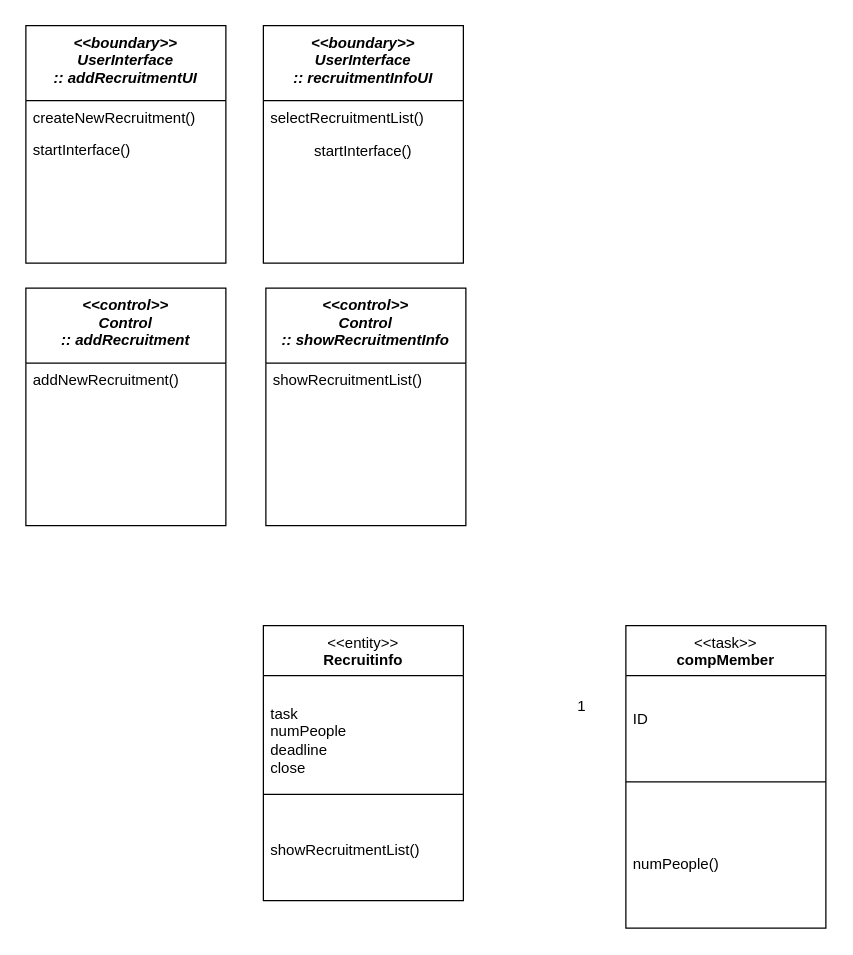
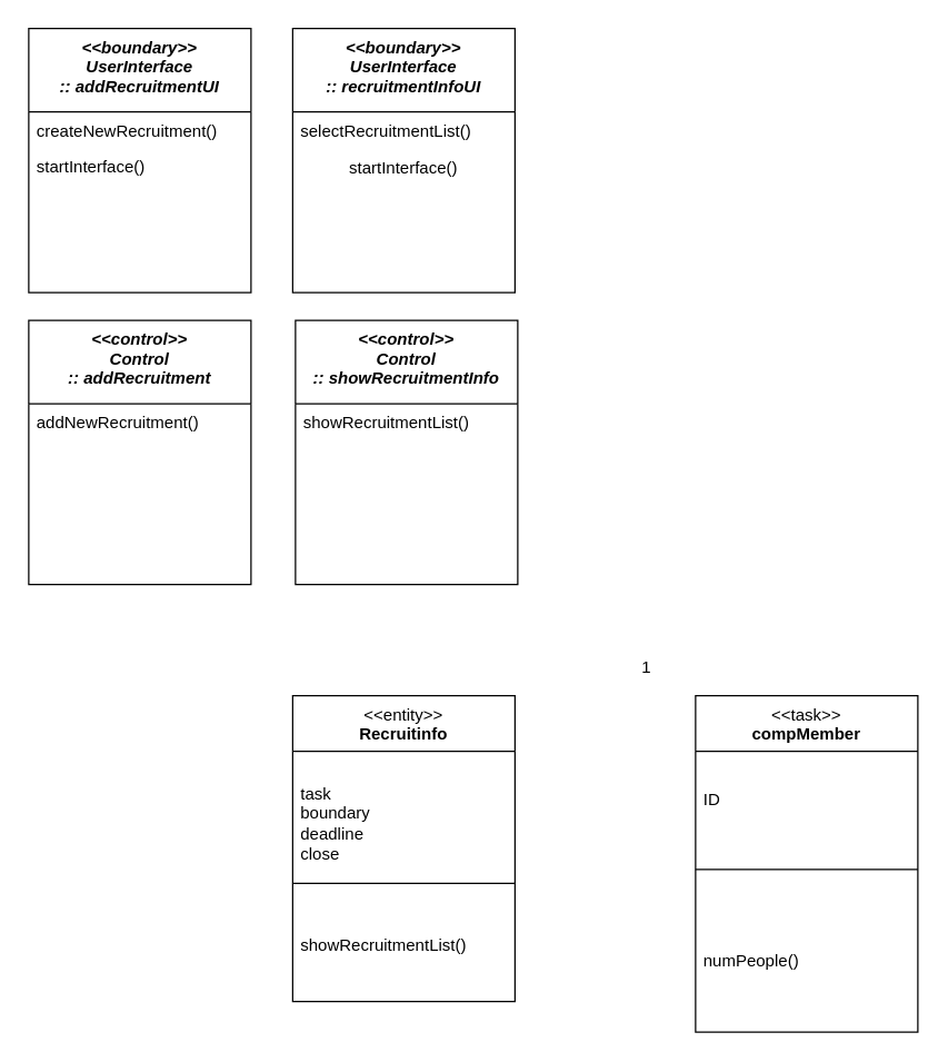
  <mxCell id="0" />
  <mxCell id="1" parent="0" />
  <mxCell id="2" value="&lt;&lt;boundary&gt;&gt;&#10;UserInterface&#10;:: addRecruitmentUI" style="swimlane;fontStyle=3;align=center;verticalAlign=top;childLayout=stackLayout;horizontal=1;startSize=60;horizontalStack=0;resizeParent=1;resizeLast=0;collapsible=1;marginBottom=0;rounded=0;shadow=0;strokeWidth=1;" parent="1" vertex="1"><mxGeometry x="20" y="20" width="160" height="190" as="geometry"><mxRectangle x="30" y="70" width="160" height="26" as="alternateBounds" /></mxGeometry></mxCell>
  <mxCell id="3" value="createNewRecruitment()" style="text;align=left;verticalAlign=top;spacingLeft=4;spacingRight=4;overflow=hidden;rotatable=0;points=[[0,0.5],[1,0.5]];portConstraint=eastwest;" parent="2" vertex="1"><mxGeometry y="60" width="160" height="26" as="geometry" /></mxCell>
  <mxCell id="4" value="startInterface()" style="text;align=left;verticalAlign=top;spacingLeft=4;spacingRight=4;overflow=hidden;rotatable=0;points=[[0,0.5],[1,0.5]];portConstraint=eastwest;rounded=0;shadow=0;html=0;" parent="2" vertex="1"><mxGeometry y="86" width="160" height="26" as="geometry" /></mxCell>
  <mxCell id="5" value="&lt;&lt;boundary&gt;&gt;&#10;UserInterface&#10;:: recruitmentInfoUI" style="swimlane;fontStyle=3;align=center;verticalAlign=top;childLayout=stackLayout;horizontal=1;startSize=60;horizontalStack=0;resizeParent=1;resizeLast=0;collapsible=1;marginBottom=0;rounded=0;shadow=0;strokeWidth=1;" parent="1" vertex="1"><mxGeometry x="210" y="20" width="160" height="190" as="geometry"><mxRectangle x="230" y="140" width="160" height="26" as="alternateBounds" /></mxGeometry></mxCell>
  <mxCell id="6" value="selectRecruitmentList()" style="text;align=left;verticalAlign=top;spacingLeft=4;spacingRight=4;overflow=hidden;rotatable=0;points=[[0,0.5],[1,0.5]];portConstraint=eastwest;" parent="5" vertex="1"><mxGeometry y="60" width="160" height="26" as="geometry" /></mxCell>
  <mxCell id="7" value="startInterface()" style="text;html=1;strokeColor=none;fillColor=none;align=center;verticalAlign=middle;whiteSpace=wrap;rounded=0;" parent="5" vertex="1"><mxGeometry y="86" width="160" height="30" as="geometry" /></mxCell>
  <mxCell id="8" value="&lt;&lt;control&gt;&gt;&#10;Control&#10;:: addRecruitment" style="swimlane;fontStyle=3;align=center;verticalAlign=top;childLayout=stackLayout;horizontal=1;startSize=60;horizontalStack=0;resizeParent=1;resizeLast=0;collapsible=1;marginBottom=0;rounded=0;shadow=0;strokeWidth=1;" parent="1" vertex="1"><mxGeometry x="20" y="230" width="160" height="190" as="geometry"><mxRectangle x="30" y="70" width="160" height="26" as="alternateBounds" /></mxGeometry></mxCell>
  <mxCell id="9" value="addNewRecruitment()" style="text;align=left;verticalAlign=top;spacingLeft=4;spacingRight=4;overflow=hidden;rotatable=0;points=[[0,0.5],[1,0.5]];portConstraint=eastwest;" parent="8" vertex="1"><mxGeometry y="60" width="160" height="26" as="geometry" /></mxCell>
  <mxCell id="10" value="&lt;&lt;control&gt;&gt;&#10;Control&#10;:: showRecruitmentInfo" style="swimlane;fontStyle=3;align=center;verticalAlign=top;childLayout=stackLayout;horizontal=1;startSize=60;horizontalStack=0;resizeParent=1;resizeLast=0;collapsible=1;marginBottom=0;rounded=0;shadow=0;strokeWidth=1;" parent="1" vertex="1"><mxGeometry x="212" y="230" width="160" height="190" as="geometry"><mxRectangle x="30" y="70" width="160" height="26" as="alternateBounds" /></mxGeometry></mxCell>
  <mxCell id="11" value="showRecruitmentList()" style="text;align=left;verticalAlign=top;spacingLeft=4;spacingRight=4;overflow=hidden;rotatable=0;points=[[0,0.5],[1,0.5]];portConstraint=eastwest;" parent="10" vertex="1"><mxGeometry y="60" width="160" height="26" as="geometry" /></mxCell>
  <mxCell id="12" value="&amp;lt;&amp;lt;entity&amp;gt;&amp;gt;&lt;br&gt;&lt;b&gt;Recruitinfo&lt;/b&gt;" style="swimlane;fontStyle=0;align=center;verticalAlign=top;childLayout=stackLayout;horizontal=1;startSize=40;horizontalStack=0;resizeParent=1;resizeParentMax=0;resizeLast=0;collapsible=0;marginBottom=0;html=1;whiteSpace=wrap;" parent="1" vertex="1"><mxGeometry x="210" y="500" width="160" height="220" as="geometry" /></mxCell>
- <mxCell id="13" value="&lt;br&gt;task&lt;br&gt;numPeople&lt;br&gt;deadline&lt;br&gt;close" style="text;html=1;strokeColor=none;fillColor=none;align=left;verticalAlign=middle;spacingLeft=4;spacingRight=4;overflow=hidden;rotatable=0;points=[[0,0.5],[1,0.5]];portConstraint=eastwest;whiteSpace=wrap;" parent="12" vertex="1"><mxGeometry y="40" width="160" height="90" as="geometry" /></mxCell>
+ <mxCell id="13" value="&lt;br&gt;task&lt;br&gt;boundary&lt;br&gt;deadline&lt;br&gt;close" style="text;html=1;strokeColor=none;fillColor=none;align=left;verticalAlign=middle;spacingLeft=4;spacingRight=4;overflow=hidden;rotatable=0;points=[[0,0.5],[1,0.5]];portConstraint=eastwest;whiteSpace=wrap;" parent="12" vertex="1"><mxGeometry y="40" width="160" height="90" as="geometry" /></mxCell>
  <mxCell id="14" value="" style="line;strokeWidth=1;fillColor=none;align=left;verticalAlign=middle;spacingTop=-1;spacingLeft=3;spacingRight=3;rotatable=0;labelPosition=right;points=[];portConstraint=eastwest;" parent="12" vertex="1"><mxGeometry y="130" width="160" height="10" as="geometry" /></mxCell>
  <mxCell id="15" value="showRecruitmentList()&lt;br&gt;" style="text;html=1;strokeColor=none;fillColor=none;align=left;verticalAlign=middle;spacingLeft=4;spacingRight=4;overflow=hidden;rotatable=0;points=[[0,0.5],[1,0.5]];portConstraint=eastwest;whiteSpace=wrap;" parent="12" vertex="1"><mxGeometry y="140" width="160" height="80" as="geometry" /></mxCell>
  <mxCell id="16" value="&amp;lt;&amp;lt;task&amp;gt;&amp;gt;&lt;br&gt;&lt;b&gt;compMember&lt;/b&gt;" style="swimlane;fontStyle=0;align=center;verticalAlign=top;childLayout=stackLayout;horizontal=1;startSize=40;horizontalStack=0;resizeParent=1;resizeParentMax=0;resizeLast=0;collapsible=0;marginBottom=0;html=1;whiteSpace=wrap;" parent="1" vertex="1"><mxGeometry x="500" y="500" width="160" height="242" as="geometry" /></mxCell>
  <mxCell id="17" value="ID" style="text;html=1;strokeColor=none;fillColor=none;align=left;verticalAlign=middle;spacingLeft=4;spacingRight=4;overflow=hidden;rotatable=0;points=[[0,0.5],[1,0.5]];portConstraint=eastwest;whiteSpace=wrap;" parent="16" vertex="1"><mxGeometry y="40" width="160" height="70" as="geometry" /></mxCell>
  <mxCell id="18" value="" style="line;strokeWidth=1;fillColor=none;align=left;verticalAlign=middle;spacingTop=-1;spacingLeft=3;spacingRight=3;rotatable=0;labelPosition=right;points=[];portConstraint=eastwest;" parent="16" vertex="1"><mxGeometry y="110" width="160" height="30" as="geometry" /></mxCell>
  <mxCell id="19" value="numPeople()" style="text;html=1;strokeColor=none;fillColor=none;align=left;verticalAlign=middle;spacingLeft=4;spacingRight=4;overflow=hidden;rotatable=0;points=[[0,0.5],[1,0.5]];portConstraint=eastwest;whiteSpace=wrap;" parent="16" vertex="1"><mxGeometry y="140" width="160" height="102" as="geometry" /></mxCell>
- <mxCell id="20" value="1" style="text;html=1;strokeColor=none;fillColor=none;align=center;verticalAlign=middle;whiteSpace=wrap;rounded=0;" parent="1" vertex="1"><mxGeometry x="450" y="550" width="30" height="30" as="geometry" /></mxCell>
+ <mxCell id="20" value="1" style="text;html=1;strokeColor=none;fillColor=none;align=center;verticalAlign=middle;whiteSpace=wrap;rounded=0;" parent="1" vertex="1"><mxGeometry x="450" y="465" width="30" height="30" as="geometry" /></mxCell>
